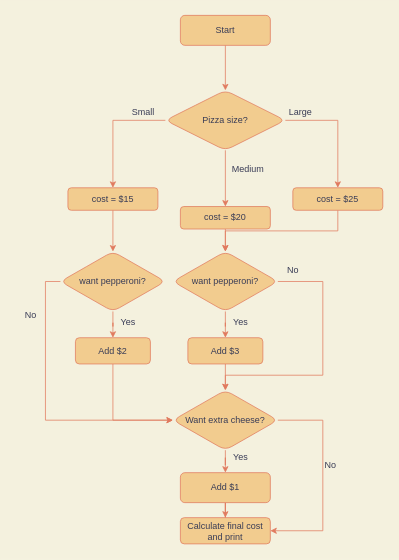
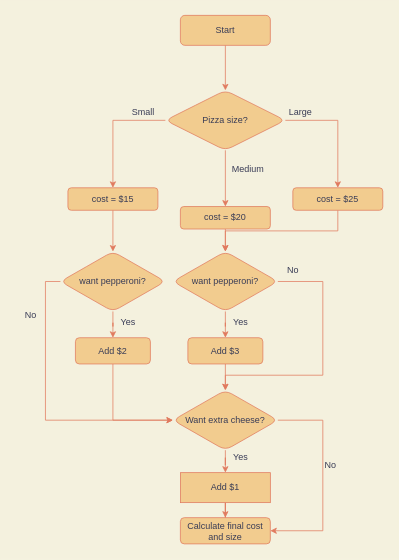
  <mxCell id="0" />
  <mxCell id="1" parent="0" />
  <mxCell id="2" value="" style="edgeStyle=orthogonalEdgeStyle;rounded=0;orthogonalLoop=1;jettySize=auto;html=1;strokeColor=#E07A5F;fontColor=#393C56;fillColor=#F2CC8F;" edge="1" parent="1" source="3" target="7"><mxGeometry relative="1" as="geometry" /></mxCell>
  <mxCell id="3" value="Start" style="rounded=1;whiteSpace=wrap;html=1;strokeColor=#E07A5F;fontColor=#393C56;fillColor=#F2CC8F;" vertex="1" parent="1"><mxGeometry x="240" y="20" width="120" height="40" as="geometry" /></mxCell>
  <mxCell id="4" value="" style="edgeStyle=orthogonalEdgeStyle;rounded=0;orthogonalLoop=1;jettySize=auto;html=1;strokeColor=#E07A5F;fontColor=#393C56;fillColor=#F2CC8F;" edge="1" parent="1" source="7" target="11"><mxGeometry relative="1" as="geometry" /></mxCell>
  <mxCell id="5" value="" style="edgeStyle=orthogonalEdgeStyle;rounded=0;orthogonalLoop=1;jettySize=auto;html=1;strokeColor=#E07A5F;fontColor=#393C56;fillColor=#F2CC8F;" edge="1" parent="1" source="7" target="13"><mxGeometry relative="1" as="geometry" /></mxCell>
  <mxCell id="6" style="edgeStyle=orthogonalEdgeStyle;rounded=0;orthogonalLoop=1;jettySize=auto;html=1;exitX=1;exitY=0.5;exitDx=0;exitDy=0;entryX=0.5;entryY=0;entryDx=0;entryDy=0;strokeColor=#E07A5F;fontColor=#393C56;fillColor=#F2CC8F;" edge="1" parent="1" source="7" target="15"><mxGeometry relative="1" as="geometry" /></mxCell>
  <mxCell id="7" value="Pizza size?" style="rhombus;whiteSpace=wrap;html=1;fillColor=#F2CC8F;strokeColor=#E07A5F;fontColor=#393C56;rounded=1;" vertex="1" parent="1"><mxGeometry x="220" y="120" width="160" height="80" as="geometry" /></mxCell>
  <mxCell id="8" value="" style="edgeStyle=orthogonalEdgeStyle;rounded=0;orthogonalLoop=1;jettySize=auto;html=1;strokeColor=#E07A5F;fontColor=#393C56;fillColor=#F2CC8F;" edge="1" parent="1" source="9" target="29"><mxGeometry relative="1" as="geometry" /></mxCell>
- <mxCell id="9" value="Add $1" style="whiteSpace=wrap;html=1;fillColor=#F2CC8F;strokeColor=#E07A5F;fontColor=#393C56;rounded=1;" vertex="1" parent="1"><mxGeometry x="240" y="630" width="120" height="40" as="geometry" /></mxCell>
+ <mxCell id="9" value="Add $1" style="whiteSpace=wrap;html=1;fillColor=#F2CC8F;strokeColor=#E07A5F;fontColor=#393C56;rounded=0;" vertex="1" parent="1"><mxGeometry x="240" y="630" width="120" height="40" as="geometry" /></mxCell>
  <mxCell id="10" value="" style="edgeStyle=orthogonalEdgeStyle;rounded=0;orthogonalLoop=1;jettySize=auto;html=1;strokeColor=#E07A5F;fontColor=#393C56;fillColor=#F2CC8F;" edge="1" parent="1" source="11" target="18"><mxGeometry relative="1" as="geometry" /></mxCell>
  <mxCell id="11" value="cost = $15" style="whiteSpace=wrap;html=1;fillColor=#F2CC8F;strokeColor=#E07A5F;fontColor=#393C56;rounded=1;" vertex="1" parent="1"><mxGeometry x="90" y="250" width="120" height="30" as="geometry" /></mxCell>
  <mxCell id="12" style="edgeStyle=orthogonalEdgeStyle;rounded=0;orthogonalLoop=1;jettySize=auto;html=1;exitX=0.5;exitY=1;exitDx=0;exitDy=0;entryX=0.5;entryY=0;entryDx=0;entryDy=0;strokeColor=#E07A5F;fontColor=#393C56;fillColor=#F2CC8F;" edge="1" parent="1" source="13" target="21"><mxGeometry relative="1" as="geometry" /></mxCell>
  <mxCell id="13" value="cost = $20" style="whiteSpace=wrap;html=1;fillColor=#F2CC8F;strokeColor=#E07A5F;fontColor=#393C56;rounded=1;" vertex="1" parent="1"><mxGeometry x="240" y="275" width="120" height="30" as="geometry" /></mxCell>
  <mxCell id="14" style="edgeStyle=orthogonalEdgeStyle;rounded=0;orthogonalLoop=1;jettySize=auto;html=1;exitX=0.5;exitY=1;exitDx=0;exitDy=0;entryX=0.5;entryY=0;entryDx=0;entryDy=0;strokeColor=#E07A5F;fontColor=#393C56;fillColor=#F2CC8F;" edge="1" parent="1" source="15" target="21"><mxGeometry relative="1" as="geometry" /></mxCell>
  <mxCell id="15" value="cost = $25" style="rounded=1;whiteSpace=wrap;html=1;strokeColor=#E07A5F;fontColor=#393C56;fillColor=#F2CC8F;" vertex="1" parent="1"><mxGeometry x="390" y="250" width="120" height="30" as="geometry" /></mxCell>
  <mxCell id="16" value="" style="edgeStyle=orthogonalEdgeStyle;rounded=0;orthogonalLoop=1;jettySize=auto;html=1;strokeColor=#E07A5F;fontColor=#393C56;fillColor=#F2CC8F;" edge="1" parent="1" source="18" target="23"><mxGeometry relative="1" as="geometry" /></mxCell>
  <mxCell id="17" style="edgeStyle=orthogonalEdgeStyle;rounded=0;orthogonalLoop=1;jettySize=auto;html=1;exitX=0;exitY=0.5;exitDx=0;exitDy=0;entryX=0;entryY=0.5;entryDx=0;entryDy=0;strokeColor=#E07A5F;fontColor=#393C56;fillColor=#F2CC8F;" edge="1" parent="1" source="18" target="28"><mxGeometry relative="1" as="geometry" /></mxCell>
  <mxCell id="18" value="want pepperoni?" style="rhombus;whiteSpace=wrap;html=1;fillColor=#F2CC8F;strokeColor=#E07A5F;fontColor=#393C56;rounded=1;" vertex="1" parent="1"><mxGeometry x="80" y="335" width="140" height="80" as="geometry" /></mxCell>
  <mxCell id="19" value="" style="edgeStyle=orthogonalEdgeStyle;rounded=0;orthogonalLoop=1;jettySize=auto;html=1;strokeColor=#E07A5F;fontColor=#393C56;fillColor=#F2CC8F;" edge="1" parent="1" source="21" target="25"><mxGeometry relative="1" as="geometry" /></mxCell>
  <mxCell id="20" style="edgeStyle=orthogonalEdgeStyle;rounded=0;orthogonalLoop=1;jettySize=auto;html=1;exitX=1;exitY=0.5;exitDx=0;exitDy=0;strokeColor=#E07A5F;fontColor=#393C56;fillColor=#F2CC8F;" edge="1" parent="1" source="21" target="28"><mxGeometry relative="1" as="geometry"><Array as="points"><mxPoint x="430" y="375" /><mxPoint x="430" y="500" /><mxPoint x="300" y="500" /></Array></mxGeometry></mxCell>
  <mxCell id="21" value="want pepperoni?" style="rhombus;whiteSpace=wrap;html=1;fillColor=#F2CC8F;strokeColor=#E07A5F;fontColor=#393C56;rounded=1;" vertex="1" parent="1"><mxGeometry x="230" y="335" width="140" height="80" as="geometry" /></mxCell>
  <mxCell id="22" style="edgeStyle=orthogonalEdgeStyle;rounded=0;orthogonalLoop=1;jettySize=auto;html=1;exitX=0.5;exitY=1;exitDx=0;exitDy=0;entryX=0;entryY=0.5;entryDx=0;entryDy=0;strokeColor=#E07A5F;fontColor=#393C56;fillColor=#F2CC8F;" edge="1" parent="1" source="23" target="28"><mxGeometry relative="1" as="geometry" /></mxCell>
  <mxCell id="23" value="Add $2" style="whiteSpace=wrap;html=1;fillColor=#F2CC8F;strokeColor=#E07A5F;fontColor=#393C56;rounded=1;" vertex="1" parent="1"><mxGeometry x="100" y="450" width="100" height="35" as="geometry" /></mxCell>
  <mxCell id="24" style="edgeStyle=orthogonalEdgeStyle;rounded=0;orthogonalLoop=1;jettySize=auto;html=1;exitX=0.5;exitY=1;exitDx=0;exitDy=0;entryX=0.5;entryY=0;entryDx=0;entryDy=0;strokeColor=#E07A5F;fontColor=#393C56;fillColor=#F2CC8F;" edge="1" parent="1" source="25" target="28"><mxGeometry relative="1" as="geometry" /></mxCell>
  <mxCell id="25" value="Add $3" style="whiteSpace=wrap;html=1;fillColor=#F2CC8F;strokeColor=#E07A5F;fontColor=#393C56;rounded=1;" vertex="1" parent="1"><mxGeometry x="250" y="450" width="100" height="35" as="geometry" /></mxCell>
  <mxCell id="26" style="edgeStyle=orthogonalEdgeStyle;rounded=0;orthogonalLoop=1;jettySize=auto;html=1;exitX=0.5;exitY=1;exitDx=0;exitDy=0;strokeColor=#E07A5F;fontColor=#393C56;fillColor=#F2CC8F;" edge="1" parent="1" source="28" target="9"><mxGeometry relative="1" as="geometry" /></mxCell>
  <mxCell id="27" style="edgeStyle=orthogonalEdgeStyle;rounded=0;orthogonalLoop=1;jettySize=auto;html=1;exitX=1;exitY=0.5;exitDx=0;exitDy=0;entryX=1;entryY=0.5;entryDx=0;entryDy=0;strokeColor=#E07A5F;fontColor=#393C56;fillColor=#F2CC8F;" edge="1" parent="1" source="28" target="29"><mxGeometry relative="1" as="geometry"><Array as="points"><mxPoint x="430" y="560" /><mxPoint x="430" y="708" /></Array></mxGeometry></mxCell>
  <mxCell id="28" value="Want extra cheese?" style="rhombus;whiteSpace=wrap;html=1;fillColor=#F2CC8F;strokeColor=#E07A5F;fontColor=#393C56;rounded=1;" vertex="1" parent="1"><mxGeometry x="230" y="520" width="140" height="80" as="geometry" /></mxCell>
- <mxCell id="29" value="Calculate final cost and print" style="whiteSpace=wrap;html=1;fillColor=#F2CC8F;strokeColor=#E07A5F;fontColor=#393C56;rounded=1;" vertex="1" parent="1"><mxGeometry x="240" y="690" width="120" height="35" as="geometry" /></mxCell>
+ <mxCell id="29" value="Calculate final cost and size" style="whiteSpace=wrap;html=1;fillColor=#F2CC8F;strokeColor=#E07A5F;fontColor=#393C56;rounded=1;" vertex="1" parent="1"><mxGeometry x="240" y="690" width="120" height="35" as="geometry" /></mxCell>
  <mxCell id="30" value="Small" style="text;html=1;align=center;verticalAlign=middle;resizable=0;points=[];autosize=1;strokeColor=none;fillColor=none;fontColor=#393C56;" vertex="1" parent="1"><mxGeometry x="165" y="135" width="50" height="30" as="geometry" /></mxCell>
  <mxCell id="31" value="Large" style="text;html=1;align=center;verticalAlign=middle;resizable=0;points=[];autosize=1;strokeColor=none;fillColor=none;fontColor=#393C56;" vertex="1" parent="1"><mxGeometry x="375" y="135" width="50" height="30" as="geometry" /></mxCell>
  <mxCell id="32" value="Medium" style="text;html=1;align=center;verticalAlign=middle;resizable=0;points=[];autosize=1;strokeColor=none;fillColor=none;fontColor=#393C56;" vertex="1" parent="1"><mxGeometry x="295" y="210" width="70" height="30" as="geometry" /></mxCell>
  <mxCell id="33" value="Yes" style="text;html=1;align=center;verticalAlign=middle;resizable=0;points=[];autosize=1;strokeColor=none;fillColor=none;fontColor=#393C56;" vertex="1" parent="1"><mxGeometry x="150" y="415" width="40" height="30" as="geometry" /></mxCell>
  <mxCell id="34" value="Yes" style="text;html=1;align=center;verticalAlign=middle;resizable=0;points=[];autosize=1;strokeColor=none;fillColor=none;fontColor=#393C56;" vertex="1" parent="1"><mxGeometry x="300" y="415" width="40" height="30" as="geometry" /></mxCell>
  <mxCell id="35" value="No" style="text;html=1;align=center;verticalAlign=middle;resizable=0;points=[];autosize=1;strokeColor=none;fillColor=none;fontColor=#393C56;" vertex="1" parent="1"><mxGeometry x="370" y="345" width="40" height="30" as="geometry" /></mxCell>
  <mxCell id="36" value="No" style="text;html=1;align=center;verticalAlign=middle;resizable=0;points=[];autosize=1;strokeColor=none;fillColor=none;fontColor=#393C56;" vertex="1" parent="1"><mxGeometry x="20" y="405" width="40" height="30" as="geometry" /></mxCell>
  <mxCell id="37" value="No" style="text;html=1;align=center;verticalAlign=middle;resizable=0;points=[];autosize=1;strokeColor=none;fillColor=none;fontColor=#393C56;" vertex="1" parent="1"><mxGeometry x="420" y="605" width="40" height="30" as="geometry" /></mxCell>
  <mxCell id="38" value="Yes" style="text;html=1;align=center;verticalAlign=middle;resizable=0;points=[];autosize=1;strokeColor=none;fillColor=none;fontColor=#393C56;" vertex="1" parent="1"><mxGeometry x="300" y="595" width="40" height="30" as="geometry" /></mxCell>
